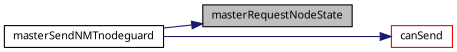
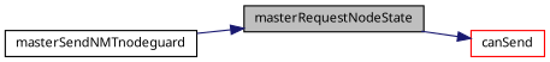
  digraph {
    rankdir=LR
    node [color=black fillcolor=white fontname="FreeSans.ttf" fontsize=10 shape=record style=filled]
    edge [color=midnightblue fontname="FreeSans.ttf" fontsize=10 labelfontname="FreeSans.ttf" labelfontsize=10 style=solid]
    n1 [fillcolor=grey75 fontcolor=black height=0.2 label=masterRequestNodeState width=0.4]
    n2 [height=0.2 label=masterSendNMTnodeguard width=0.4]
    n3 [color=red height=0.2 label=canSend width=0.4]
    n2 -> n1
-   n2 -> n3
+   n1 -> n3
  }
